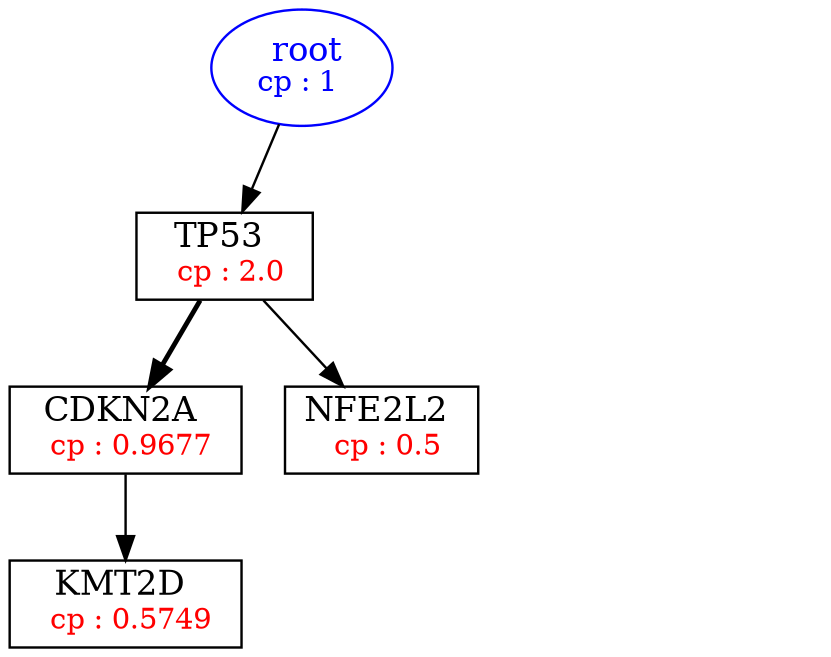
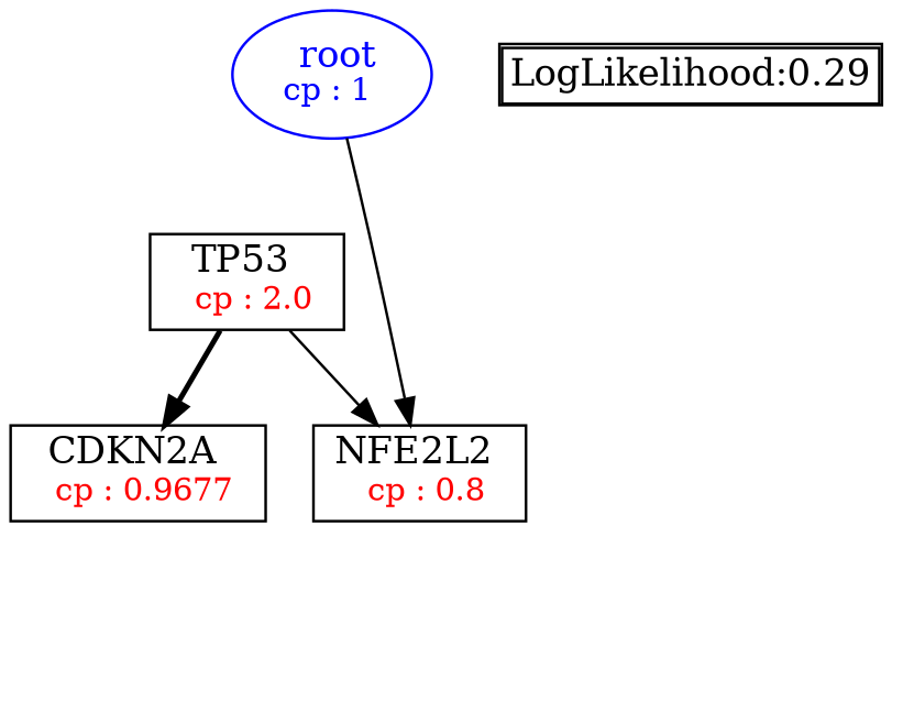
  digraph {
    fontsize=10
    node [shape=box]
    edge [style=solid]
    n1 [color=Blue label=<<font color='Blue'> root</font><br/><font color='Blue' POINT-SIZE='12'>cp : 1 </font>> shape=oval]
    n2 [label=<TP53 <br/> <font color='Red' POINT-SIZE='12'> cp : 2.0 </font>>]
    n3 [label=<CDKN2A <br/> <font color='Red' POINT-SIZE='12'> cp : 0.9677 </font>>]
-   n4 [label=<NFE2L2 <br/> <font color='Red' POINT-SIZE='12'> cp : 0.5 </font>>]
-   n5 [label=<KMT2D <br/> <font color='Red' POINT-SIZE='12'> cp : 0.5749 </font>>]
-   n1 -> n2
+   n4 [label=<NFE2L2 <br/> <font color='Red' POINT-SIZE='12'> cp : 0.8 </font>>]
+   n6 [label=<<TABLE BORDER="1" CELLBORDER="1" CELLSPACING="0" >     <TR><TD ALIGN="LEFT">LogLikelihood:0.29</TD></TR>     </TABLE>> shape=plaintext]
+   n1 -> n4
    n2 -> n3 [style=bold]
    n2 -> n4
-   n3 -> n5
  }
